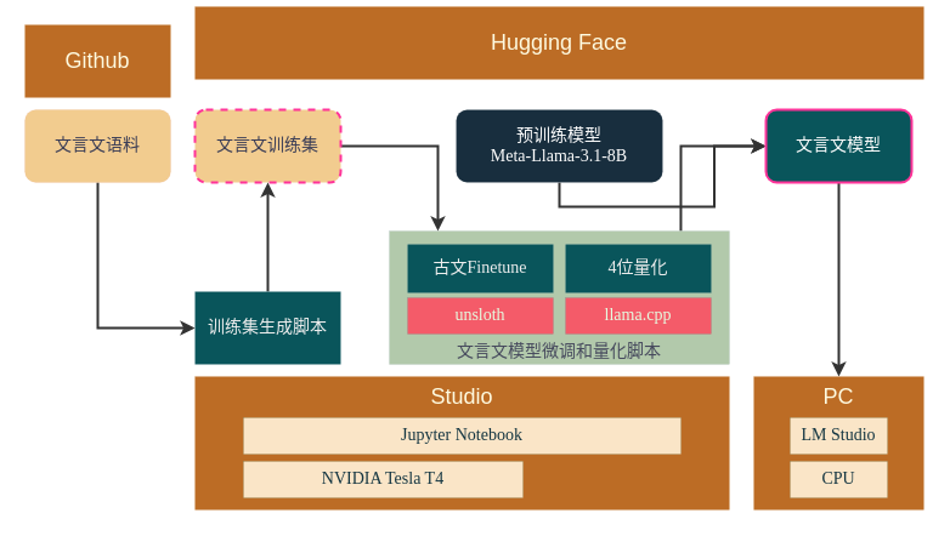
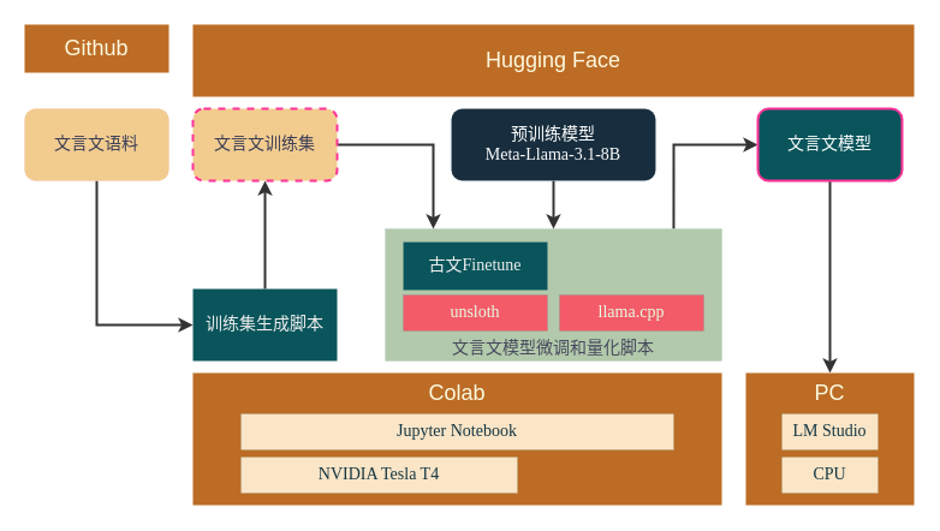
  <mxCell id="0" />
  <mxCell id="1" parent="0" />
  <mxCell id="2" style="edgeStyle=orthogonalEdgeStyle;rounded=0;orthogonalLoop=1;jettySize=auto;html=1;exitX=0.857;exitY=0;exitDx=0;exitDy=0;entryX=0;entryY=0.5;entryDx=0;entryDy=0;exitPerimeter=0;strokeWidth=2;strokeColor=#333333;" parent="1" source="3" target="15" edge="1"><mxGeometry relative="1" as="geometry" /></mxCell>
  <mxCell id="3" value="文言文模型微调和量化脚本" style="whiteSpace=wrap;verticalAlign=bottom;labelBackgroundColor=none;fillColor=#B2C9AB;strokeColor=#788AA3;fontColor=#46495D;strokeWidth=0;fontSize=14;" parent="1" vertex="1"><mxGeometry x="320" y="190" width="280" height="110" as="geometry" /></mxCell>
  <mxCell id="4" style="edgeStyle=orthogonalEdgeStyle;rounded=0;orthogonalLoop=1;jettySize=auto;html=1;exitX=0.5;exitY=1;exitDx=0;exitDy=0;entryX=0;entryY=0.5;entryDx=0;entryDy=0;strokeWidth=2;strokeColor=#333333;" parent="1" source="5" target="9" edge="1"><mxGeometry relative="1" as="geometry" /></mxCell>
  <mxCell id="5" value="文言文语料" style="rounded=1;whiteSpace=wrap;html=1;fontFamily=Liu Jian Mao Cao;fontSize=14;labelBackgroundColor=none;fillColor=#F2CC8F;strokeColor=#E07A5F;fontColor=#393C56;strokeWidth=0;" parent="1" vertex="1"><mxGeometry x="20" y="90" width="120" height="60" as="geometry" /></mxCell>
  <mxCell id="6" style="edgeStyle=orthogonalEdgeStyle;rounded=0;orthogonalLoop=1;jettySize=auto;html=1;exitX=1;exitY=0.5;exitDx=0;exitDy=0;strokeWidth=2;strokeColor=#333333;" parent="1" source="7" edge="1"><mxGeometry relative="1" as="geometry"><mxPoint x="360" y="190" as="targetPoint" /><Array as="points"><mxPoint x="360" y="120" /><mxPoint x="360" y="190" /></Array></mxGeometry></mxCell>
  <mxCell id="7" value="文言文训练集" style="rounded=1;whiteSpace=wrap;html=1;fontFamily=Liu Jian Mao Cao;fontSize=14;labelBackgroundColor=none;fillColor=#F2CC8F;strokeColor=#FF3399;fontColor=#393C56;strokeWidth=2;labelBorderColor=none;dashed=1;" parent="1" vertex="1"><mxGeometry x="160" y="90" width="120" height="60" as="geometry" /></mxCell>
  <mxCell id="8" style="edgeStyle=orthogonalEdgeStyle;rounded=0;orthogonalLoop=1;jettySize=auto;html=1;exitX=0.5;exitY=0;exitDx=0;exitDy=0;entryX=0.5;entryY=1;entryDx=0;entryDy=0;strokeWidth=2;strokeColor=#333333;" parent="1" source="9" target="7" edge="1"><mxGeometry relative="1" as="geometry" /></mxCell>
  <mxCell id="9" value="训练集生成脚本" style="rounded=0;whiteSpace=wrap;fontFamily=Liu Jian Mao Cao;fontSize=14;labelBackgroundColor=none;fillColor=#09555B;strokeColor=#BAC8D3;fontColor=#EEEEEE;strokeWidth=0;" parent="1" vertex="1"><mxGeometry x="160" y="240" width="120" height="60" as="geometry" /></mxCell>
  <mxCell id="10" value="古文Finetune" style="rounded=0;whiteSpace=wrap;fontFamily=Liu Jian Mao Cao;fontSize=14;labelBackgroundColor=none;fillColor=#09555B;strokeColor=#BAC8D3;fontColor=#EEEEEE;strokeWidth=0;" parent="1" vertex="1"><mxGeometry x="335" y="201" width="120" height="40" as="geometry" /></mxCell>
- <mxCell id="11" value="4位量化" style="rounded=0;whiteSpace=wrap;fontFamily=Liu Jian Mao Cao;fontSize=14;labelBackgroundColor=none;fillColor=#09555B;strokeColor=#BAC8D3;fontColor=#EEEEEE;strokeWidth=0;" parent="1" vertex="1"><mxGeometry x="465" y="201" width="120" height="40" as="geometry" /></mxCell>
- <mxCell id="12" style="edgeStyle=orthogonalEdgeStyle;rounded=0;orthogonalLoop=1;jettySize=auto;html=1;exitX=0.5;exitY=1;exitDx=0;exitDy=0;strokeWidth=2;strokeColor=#333333;" parent="1" source="13" target="15" edge="1"><mxGeometry relative="1" as="geometry" /></mxCell>
+ <mxCell id="12" style="edgeStyle=orthogonalEdgeStyle;rounded=0;orthogonalLoop=1;jettySize=auto;html=1;exitX=0.5;exitY=1;exitDx=0;exitDy=0;strokeWidth=2;strokeColor=#333333;" parent="1" source="13" target="3" edge="1"><mxGeometry relative="1" as="geometry" /></mxCell>
  <mxCell id="13" value="预训练模型&lt;div style=&quot;font-size: 14px;&quot;&gt;Meta-Llama-3.1-8B&lt;br style=&quot;font-size: 14px;&quot;&gt;&lt;/div&gt;" style="rounded=1;whiteSpace=wrap;html=1;fontFamily=Liu Jian Mao Cao;fontSize=14;labelBackgroundColor=none;fillColor=#182E3E;strokeColor=#FFFFFF;fontColor=#FFFFFF;strokeWidth=0;" parent="1" vertex="1"><mxGeometry x="375" y="90" width="170" height="60" as="geometry" /></mxCell>
  <mxCell id="14" style="edgeStyle=orthogonalEdgeStyle;rounded=0;orthogonalLoop=1;jettySize=auto;html=1;exitX=0.5;exitY=1;exitDx=0;exitDy=0;entryX=0.5;entryY=0;entryDx=0;entryDy=0;strokeWidth=2;strokeColor=#333333;" parent="1" source="15" target="21" edge="1"><mxGeometry relative="1" as="geometry" /></mxCell>
  <mxCell id="15" value="&lt;div style=&quot;font-size: 14px;&quot;&gt;文言文模型&lt;/div&gt;" style="rounded=1;whiteSpace=wrap;html=1;fontFamily=Liu Jian Mao Cao;fontSize=14;labelBackgroundColor=none;fillColor=#09555b;strokeColor=#FF3399;fontColor=#FFFFFF;strokeWidth=2;labelBorderColor=none;" parent="1" vertex="1"><mxGeometry x="630" y="90" width="120" height="60" as="geometry" /></mxCell>
  <mxCell id="16" value="unsloth" style="rounded=0;whiteSpace=wrap;fillColor=#F45B69;fontColor=#E4FDE1;strokeColor=#028090;fontFamily=Liu Jian Mao Cao;fontSize=14;labelBackgroundColor=none;strokeWidth=0;" parent="1" vertex="1"><mxGeometry x="335" y="245" width="120" height="30" as="geometry" /></mxCell>
  <mxCell id="17" value="llama.cpp" style="rounded=0;whiteSpace=wrap;fillColor=#F45B69;fontColor=#E4FDE1;strokeColor=#028090;fontFamily=Liu Jian Mao Cao;fontSize=14;labelBackgroundColor=none;strokeWidth=0;" parent="1" vertex="1"><mxGeometry x="465" y="245" width="120" height="30" as="geometry" /></mxCell>
- <mxCell id="18" value="Studio" style="rounded=0;whiteSpace=wrap;verticalAlign=top;fillColor=#BC6C25;fontColor=#FEFAE0;strokeColor=#DDA15E;fontSize=18;labelBackgroundColor=none;strokeWidth=0;" parent="1" vertex="1"><mxGeometry x="160" y="310" width="440" height="110" as="geometry" /></mxCell>
- <mxCell id="19" value="Github" style="rounded=0;whiteSpace=wrap;fillColor=#BC6C25;fontColor=#FEFAE0;strokeColor=#DDA15E;fontSize=18;labelBackgroundColor=none;strokeWidth=0;" parent="1" vertex="1"><mxGeometry x="20" y="20" width="120" height="60" as="geometry" /></mxCell>
- <mxCell id="20" value="Hugging Face" style="rounded=0;whiteSpace=wrap;fillColor=#BC6C25;fontColor=#FEFAE0;strokeColor=#DDA15E;fontSize=18;labelBackgroundColor=none;strokeWidth=0;" parent="1" vertex="1"><mxGeometry x="160" y="5" width="600" height="60" as="geometry" /></mxCell>
+ <mxCell id="18" value="Colab" style="rounded=0;whiteSpace=wrap;verticalAlign=top;fillColor=#BC6C25;fontColor=#FEFAE0;strokeColor=#DDA15E;fontSize=18;labelBackgroundColor=none;strokeWidth=0;" parent="1" vertex="1"><mxGeometry x="160" y="310" width="440" height="110" as="geometry" /></mxCell>
+ <mxCell id="19" value="Github" style="rounded=0;whiteSpace=wrap;fillColor=#BC6C25;fontColor=#FEFAE0;strokeColor=#DDA15E;fontSize=18;labelBackgroundColor=none;strokeWidth=0;" parent="1" vertex="1"><mxGeometry x="20" y="20" width="120" height="40" as="geometry" /></mxCell>
+ <mxCell id="20" value="Hugging Face" style="rounded=0;whiteSpace=wrap;fillColor=#BC6C25;fontColor=#FEFAE0;strokeColor=#DDA15E;fontSize=18;labelBackgroundColor=none;strokeWidth=0;" parent="1" vertex="1"><mxGeometry x="160" y="20" width="600" height="60" as="geometry" /></mxCell>
  <mxCell id="21" value="PC" style="rounded=0;whiteSpace=wrap;verticalAlign=top;fillColor=#BC6C25;fontColor=#FEFAE0;strokeColor=#DDA15E;fontSize=18;labelBackgroundColor=none;strokeWidth=0;" parent="1" vertex="1"><mxGeometry x="620" y="310" width="140" height="110" as="geometry" /></mxCell>
  <mxCell id="22" value=" Jupyter Notebook " style="rounded=0;whiteSpace=wrap;fontFamily=Liu Jian Mao Cao;fontSize=14;labelBackgroundColor=none;fillColor=#FAE5C7;strokeColor=#0F8B8D;fontColor=#143642;strokeWidth=0;" parent="1" vertex="1"><mxGeometry x="200" y="344" width="360" height="30" as="geometry" /></mxCell>
  <mxCell id="23" value="NVIDIA Tesla T4" style="rounded=0;whiteSpace=wrap;fontFamily=Liu Jian Mao Cao;fontSize=14;labelBackgroundColor=none;fillColor=#FAE5C7;strokeColor=#0F8B8D;fontColor=#143642;strokeWidth=0;" parent="1" vertex="1"><mxGeometry x="200" y="380" width="230" height="30" as="geometry" /></mxCell>
  <mxCell id="24" value="LM Studio" style="rounded=0;whiteSpace=wrap;fontFamily=Liu Jian Mao Cao;fontSize=14;labelBackgroundColor=none;fillColor=#FAE5C7;strokeColor=#0F8B8D;fontColor=#143642;strokeWidth=0;" parent="1" vertex="1"><mxGeometry x="650" y="344" width="80" height="30" as="geometry" /></mxCell>
  <mxCell id="25" value="CPU" style="rounded=0;whiteSpace=wrap;fontFamily=Liu Jian Mao Cao;fontSize=14;labelBackgroundColor=none;fillColor=#FAE5C7;strokeColor=#0F8B8D;fontColor=#143642;strokeWidth=0;" parent="1" vertex="1"><mxGeometry x="650" y="380" width="80" height="30" as="geometry" /></mxCell>
